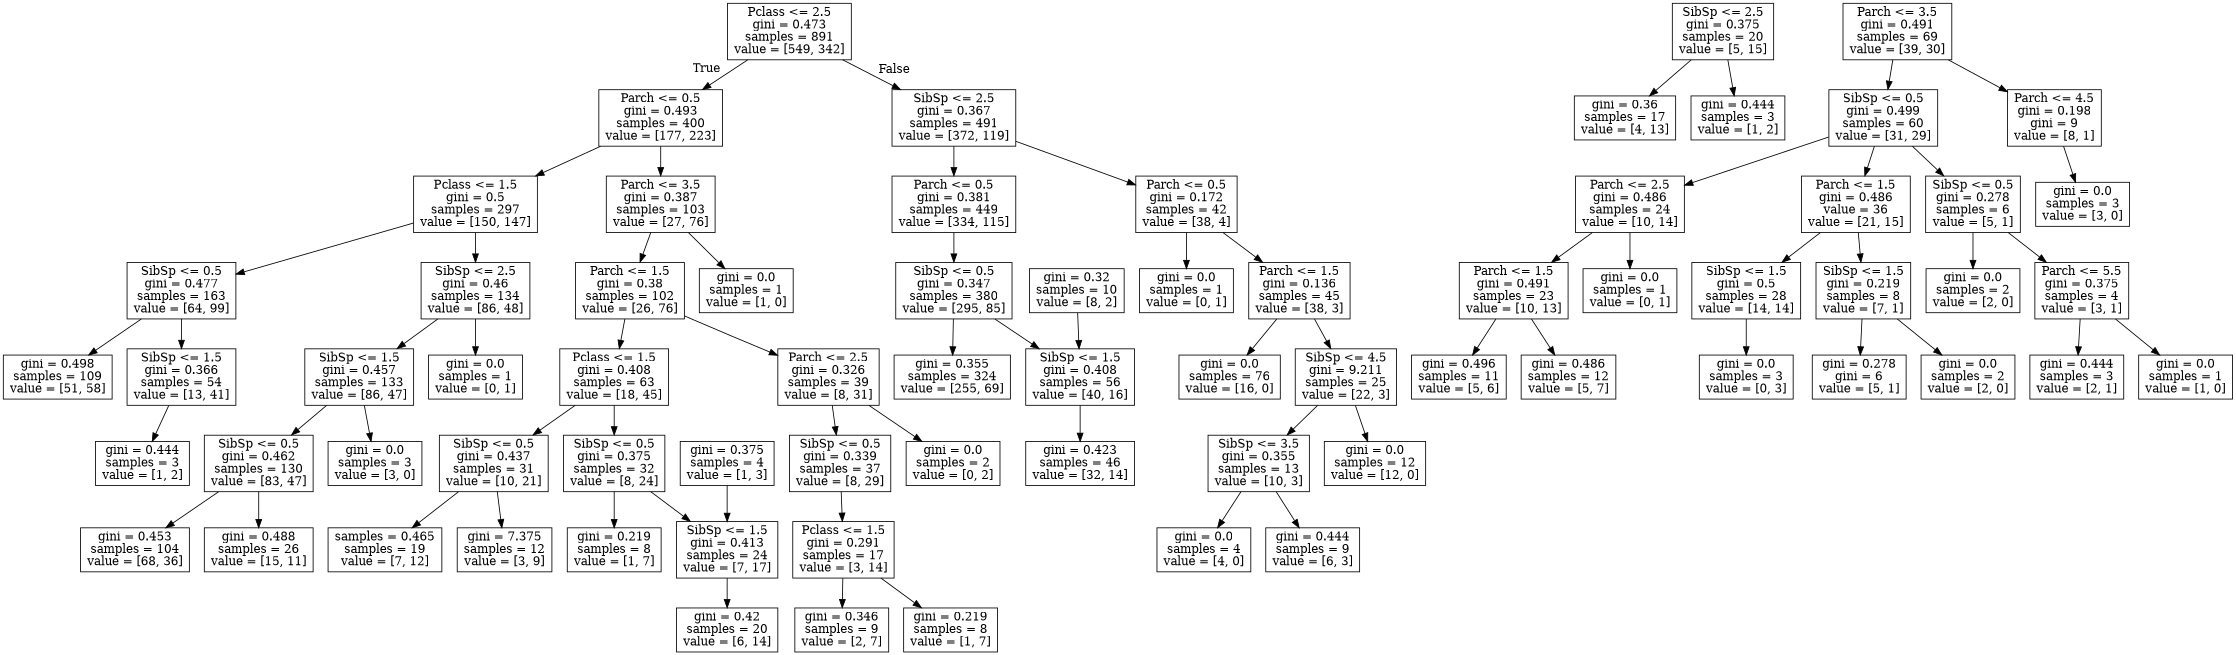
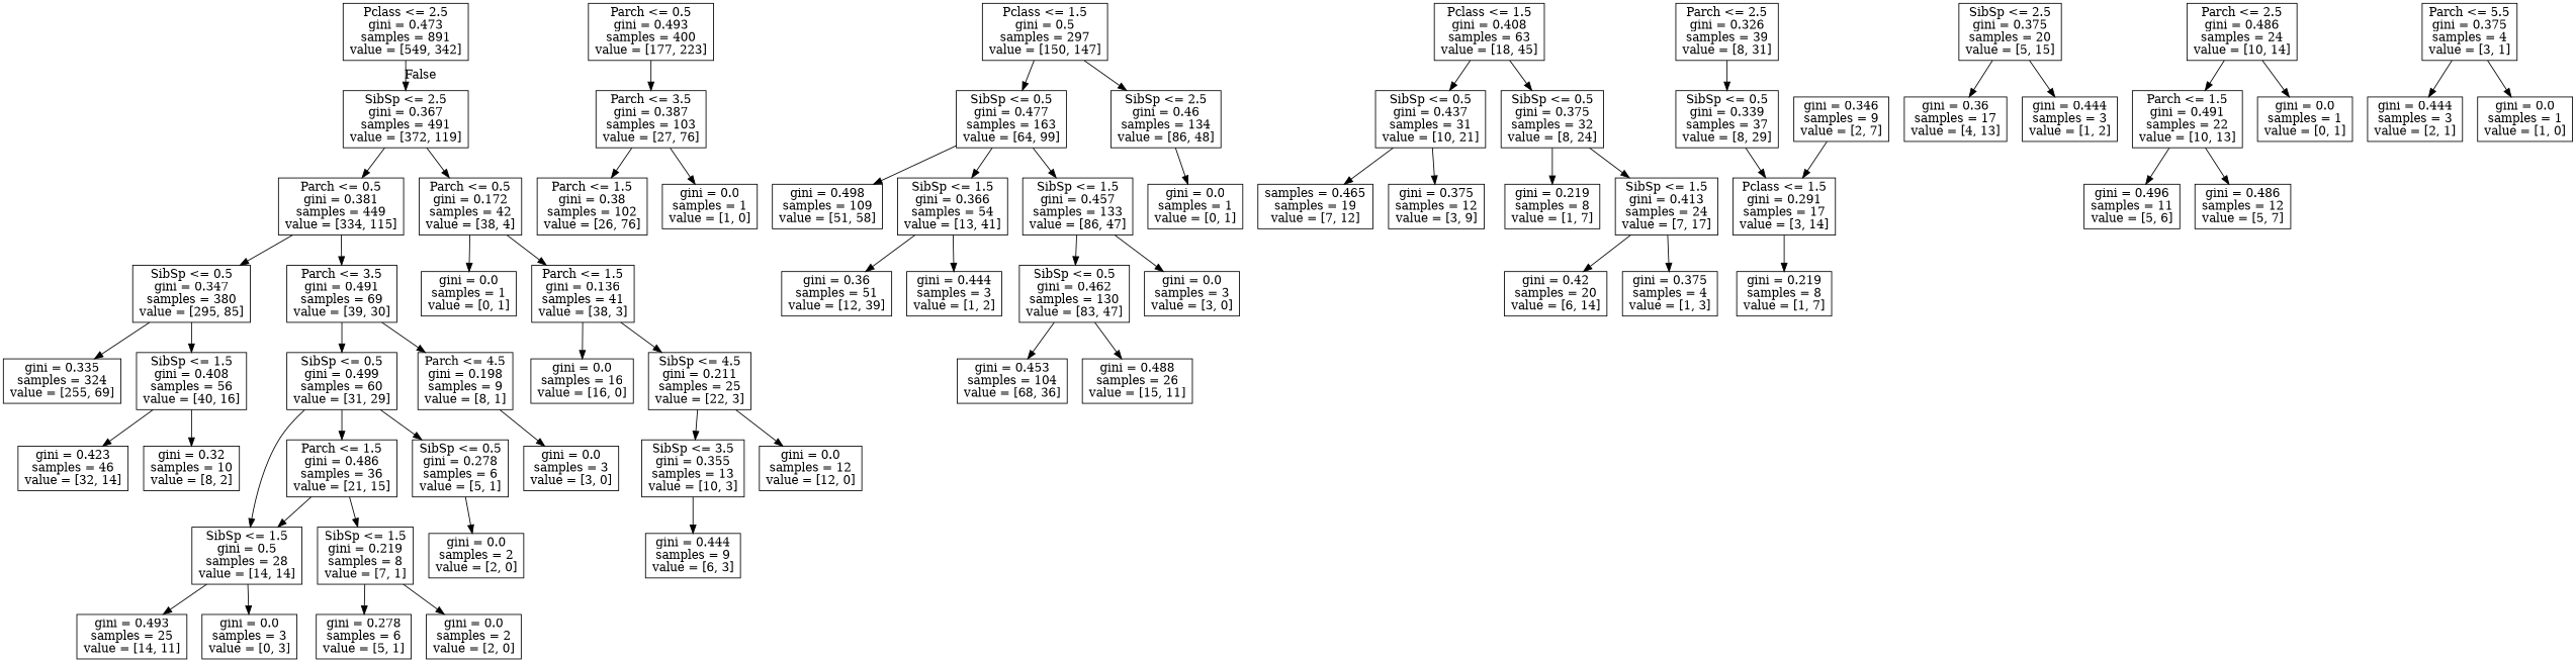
  digraph {
    node [shape=box]
    n1 [label="Pclass <= 2.5\ngini = 0.473\nsamples = 891\nvalue = [549, 342]"]
    n2 [label="Parch <= 0.5\ngini = 0.493\nsamples = 400\nvalue = [177, 223]"]
    n3 [label="SibSp <= 2.5\ngini = 0.367\nsamples = 491\nvalue = [372, 119]"]
    n4 [label="Pclass <= 1.5\ngini = 0.5\nsamples = 297\nvalue = [150, 147]"]
    n5 [label="Parch <= 3.5\ngini = 0.387\nsamples = 103\nvalue = [27, 76]"]
    n6 [label="Parch <= 0.5\ngini = 0.381\nsamples = 449\nvalue = [334, 115]"]
    n7 [label="Parch <= 0.5\ngini = 0.172\nsamples = 42\nvalue = [38, 4]"]
    n8 [label="SibSp <= 0.5\ngini = 0.477\nsamples = 163\nvalue = [64, 99]"]
    n9 [label="SibSp <= 2.5\ngini = 0.46\nsamples = 134\nvalue = [86, 48]"]
    n10 [label="Parch <= 1.5\ngini = 0.38\nsamples = 102\nvalue = [26, 76]"]
    n11 [label="gini = 0.0\nsamples = 1\nvalue = [1, 0]"]
    n12 [label="gini = 0.498\nsamples = 109\nvalue = [51, 58]"]
    n13 [label="SibSp <= 1.5\ngini = 0.366\nsamples = 54\nvalue = [13, 41]"]
    n14 [label="SibSp <= 1.5\ngini = 0.457\nsamples = 133\nvalue = [86, 47]"]
    n15 [label="gini = 0.0\nsamples = 1\nvalue = [0, 1]"]
+   n16 [label="gini = 0.36\nsamples = 51\nvalue = [12, 39]"]
    n17 [label="gini = 0.444\nsamples = 3\nvalue = [1, 2]"]
    n18 [label="SibSp <= 0.5\ngini = 0.462\nsamples = 130\nvalue = [83, 47]"]
    n19 [label="gini = 0.0\nsamples = 3\nvalue = [3, 0]"]
    n20 [label="gini = 0.453\nsamples = 104\nvalue = [68, 36]"]
    n21 [label="gini = 0.488\nsamples = 26\nvalue = [15, 11]"]
    n22 [label="Pclass <= 1.5\ngini = 0.408\nsamples = 63\nvalue = [18, 45]"]
    n23 [label="Parch <= 2.5\ngini = 0.326\nsamples = 39\nvalue = [8, 31]"]
    n24 [label="SibSp <= 0.5\ngini = 0.437\nsamples = 31\nvalue = [10, 21]"]
    n25 [label="SibSp <= 0.5\ngini = 0.375\nsamples = 32\nvalue = [8, 24]"]
    n26 [label="SibSp <= 0.5\ngini = 0.339\nsamples = 37\nvalue = [8, 29]"]
-   n27 [label="gini = 0.0\nsamples = 2\nvalue = [0, 2]"]
    n28 [label="samples = 0.465\nsamples = 19\nvalue = [7, 12]"]
-   n29 [label="gini = 7.375\nsamples = 12\nvalue = [3, 9]"]
+   n29 [label="gini = 0.375\nsamples = 12\nvalue = [3, 9]"]
    n30 [label="gini = 0.219\nsamples = 8\nvalue = [1, 7]"]
    n31 [label="SibSp <= 1.5\ngini = 0.413\nsamples = 24\nvalue = [7, 17]"]
    n32 [label="gini = 0.42\nsamples = 20\nvalue = [6, 14]"]
    n33 [label="gini = 0.375\nsamples = 4\nvalue = [1, 3]"]
    n34 [label="Pclass <= 1.5\ngini = 0.291\nsamples = 17\nvalue = [3, 14]"]
    n35 [label="gini = 0.346\nsamples = 9\nvalue = [2, 7]"]
    n36 [label="gini = 0.219\nsamples = 8\nvalue = [1, 7]"]
    n37 [label="SibSp <= 2.5\ngini = 0.375\nsamples = 20\nvalue = [5, 15]"]
    n38 [label="gini = 0.36\nsamples = 17\nvalue = [4, 13]"]
    n39 [label="gini = 0.444\nsamples = 3\nvalue = [1, 2]"]
    n40 [label="SibSp <= 0.5\ngini = 0.347\nsamples = 380\nvalue = [295, 85]"]
    n41 [label="Parch <= 3.5\ngini = 0.491\nsamples = 69\nvalue = [39, 30]"]
    n42 [label="gini = 0.0\nsamples = 1\nvalue = [0, 1]"]
-   n43 [label="Parch <= 1.5\ngini = 0.136\nsamples = 45\nvalue = [38, 3]"]
-   n44 [label="gini = 0.355\nsamples = 324\nvalue = [255, 69]"]
+   n43 [label="Parch <= 1.5\ngini = 0.136\nsamples = 41\nvalue = [38, 3]"]
+   n44 [label="gini = 0.335\nsamples = 324\nvalue = [255, 69]"]
    n45 [label="SibSp <= 1.5\ngini = 0.408\nsamples = 56\nvalue = [40, 16]"]
    n46 [label="SibSp <= 0.5\ngini = 0.499\nsamples = 60\nvalue = [31, 29]"]
-   n47 [label="Parch <= 4.5\ngini = 0.198\ngini = 9\nvalue = [8, 1]"]
+   n47 [label="Parch <= 4.5\ngini = 0.198\nsamples = 9\nvalue = [8, 1]"]
    n48 [label="gini = 0.423\nsamples = 46\nvalue = [32, 14]"]
    n49 [label="gini = 0.32\nsamples = 10\nvalue = [8, 2]"]
    n50 [label="Parch <= 2.5\ngini = 0.486\nsamples = 24\nvalue = [10, 14]"]
-   n51 [label="Parch <= 1.5\ngini = 0.486\nvalue = 36\nvalue = [21, 15]"]
+   n51 [label="Parch <= 1.5\ngini = 0.486\nsamples = 36\nvalue = [21, 15]"]
    n52 [label="SibSp <= 0.5\ngini = 0.278\nsamples = 6\nvalue = [5, 1]"]
    n53 [label="gini = 0.0\nsamples = 3\nvalue = [3, 0]"]
-   n54 [label="Parch <= 1.5\ngini = 0.491\nsamples = 23\nvalue = [10, 13]"]
+   n54 [label="Parch <= 1.5\ngini = 0.491\nsamples = 22\nvalue = [10, 13]"]
    n55 [label="gini = 0.0\nsamples = 1\nvalue = [0, 1]"]
    n56 [label="SibSp <= 1.5\ngini = 0.5\nsamples = 28\nvalue = [14, 14]"]
    n57 [label="SibSp <= 1.5\ngini = 0.219\nsamples = 8\nvalue = [7, 1]"]
    n58 [label="gini = 0.496\nsamples = 11\nvalue = [5, 6]"]
    n59 [label="gini = 0.486\nsamples = 12\nvalue = [5, 7]"]
+   n60 [label="gini = 0.493\nsamples = 25\nvalue = [14, 11]"]
    n61 [label="gini = 0.0\nsamples = 3\nvalue = [0, 3]"]
-   n62 [label="gini = 0.278\ngini = 6\nvalue = [5, 1]"]
+   n62 [label="gini = 0.278\nsamples = 6\nvalue = [5, 1]"]
    n63 [label="gini = 0.0\nsamples = 2\nvalue = [2, 0]"]
    n64 [label="gini = 0.0\nsamples = 2\nvalue = [2, 0]"]
    n65 [label="Parch <= 5.5\ngini = 0.375\nsamples = 4\nvalue = [3, 1]"]
    n66 [label="gini = 0.444\nsamples = 3\nvalue = [2, 1]"]
    n67 [label="gini = 0.0\nsamples = 1\nvalue = [1, 0]"]
-   n68 [label="gini = 0.0\nsamples = 76\nvalue = [16, 0]"]
-   n69 [label="SibSp <= 4.5\ngini = 9.211\nsamples = 25\nvalue = [22, 3]"]
+   n68 [label="gini = 0.0\nsamples = 16\nvalue = [16, 0]"]
+   n69 [label="SibSp <= 4.5\ngini = 0.211\nsamples = 25\nvalue = [22, 3]"]
    n70 [label="SibSp <= 3.5\ngini = 0.355\nsamples = 13\nvalue = [10, 3]"]
    n71 [label="gini = 0.0\nsamples = 12\nvalue = [12, 0]"]
-   n72 [label="gini = 0.0\nsamples = 4\nvalue = [4, 0]"]
    n73 [label="gini = 0.444\nsamples = 9\nvalue = [6, 3]"]
-   n1 -> n2 [headlabel=True labelangle=45 labeldistance=2.5]
    n1 -> n3 [headlabel=False labelangle=-45 labeldistance=2.5]
-   n2 -> n4
    n2 -> n5
    n3 -> n6
    n3 -> n7
    n4 -> n8
    n4 -> n9
    n5 -> n10
    n5 -> n11
    n6 -> n40
+   n6 -> n41
    n7 -> n42
    n7 -> n43
    n8 -> n12
    n8 -> n13
-   n9 -> n14
+   n8 -> n14
    n9 -> n15
-   n10 -> n22
-   n10 -> n23
+   n13 -> n16
    n13 -> n17
    n14 -> n18
    n14 -> n19
    n18 -> n20
    n18 -> n21
    n22 -> n24
    n22 -> n25
    n23 -> n26
-   n23 -> n27
    n24 -> n28
    n24 -> n29
    n25 -> n30
    n25 -> n31
    n26 -> n34
    n31 -> n32
-   n33 -> n31
-   n34 -> n35
+   n31 -> n33
+   n35 -> n34
    n34 -> n36
    n37 -> n38
    n37 -> n39
    n40 -> n44
    n40 -> n45
    n41 -> n46
    n41 -> n47
    n43 -> n68
    n43 -> n69
    n45 -> n48
-   n49 -> n45
-   n46 -> n50
+   n45 -> n49
+   n46 -> n56
    n46 -> n51
    n46 -> n52
    n47 -> n53
    n50 -> n54
    n50 -> n55
    n51 -> n56
    n51 -> n57
    n52 -> n64
-   n52 -> n65
    n54 -> n58
    n54 -> n59
+   n56 -> n60
    n56 -> n61
    n57 -> n62
    n57 -> n63
    n65 -> n66
    n65 -> n67
    n69 -> n70
    n69 -> n71
-   n70 -> n72
    n70 -> n73
  }
